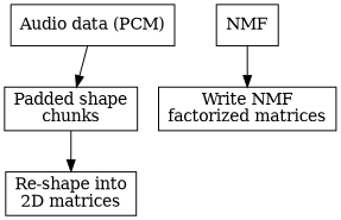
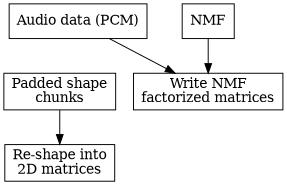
  digraph {
    rankdir=TB
    node [shape=box]
    n1 [label="Audio data (PCM)"]
    n2 [label="Padded shape\nchunks"]
    n3 [label="Re-shape into\n2D matrices"]
    n4 [label=NMF]
    n5 [label="Write NMF\nfactorized matrices"]
-   n1 -> n2
+   n1 -> n5
    n2 -> n3
    n4 -> n5
  }
